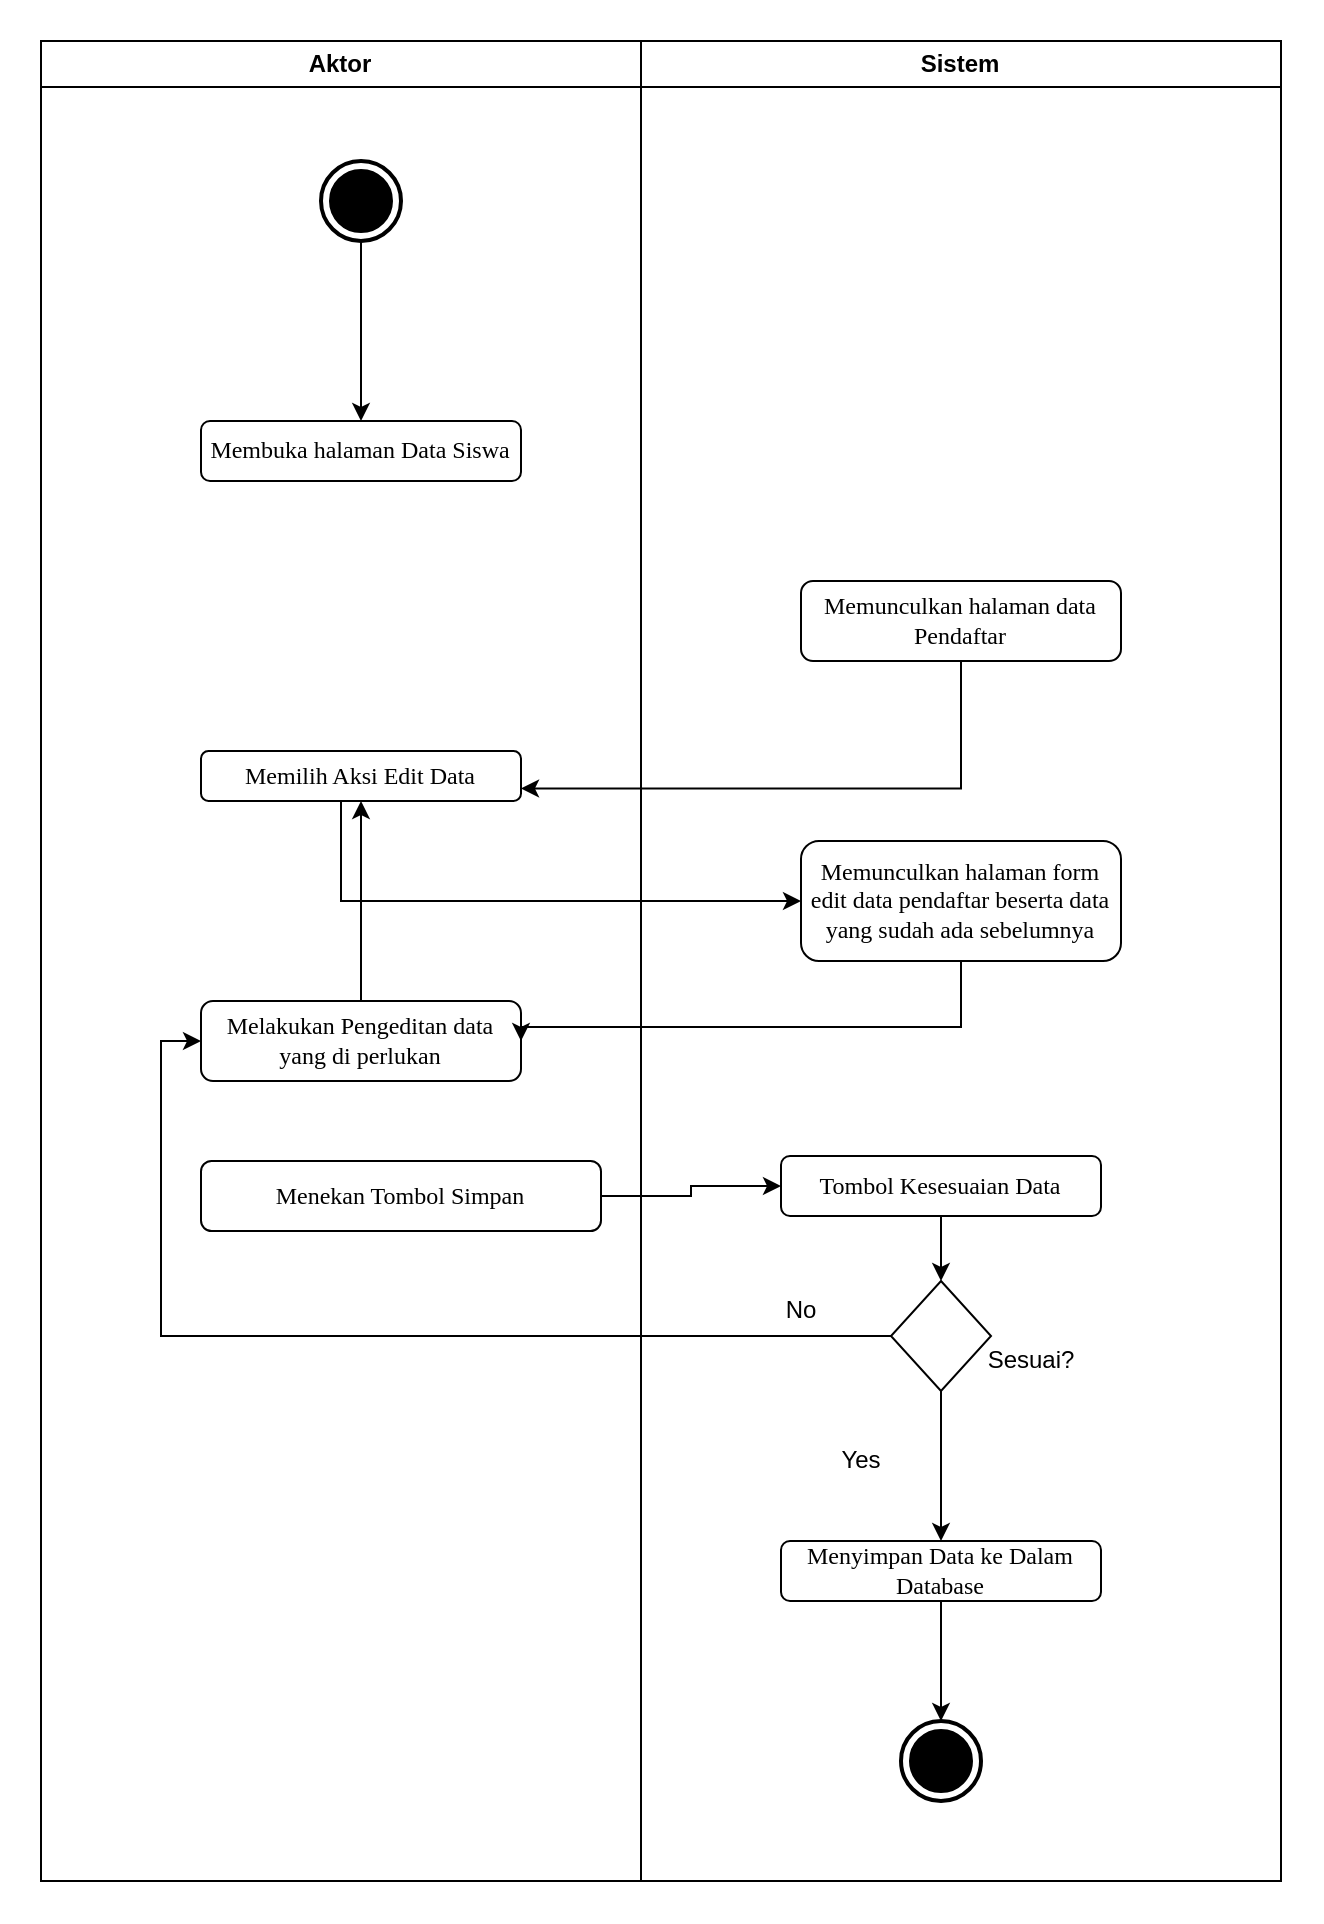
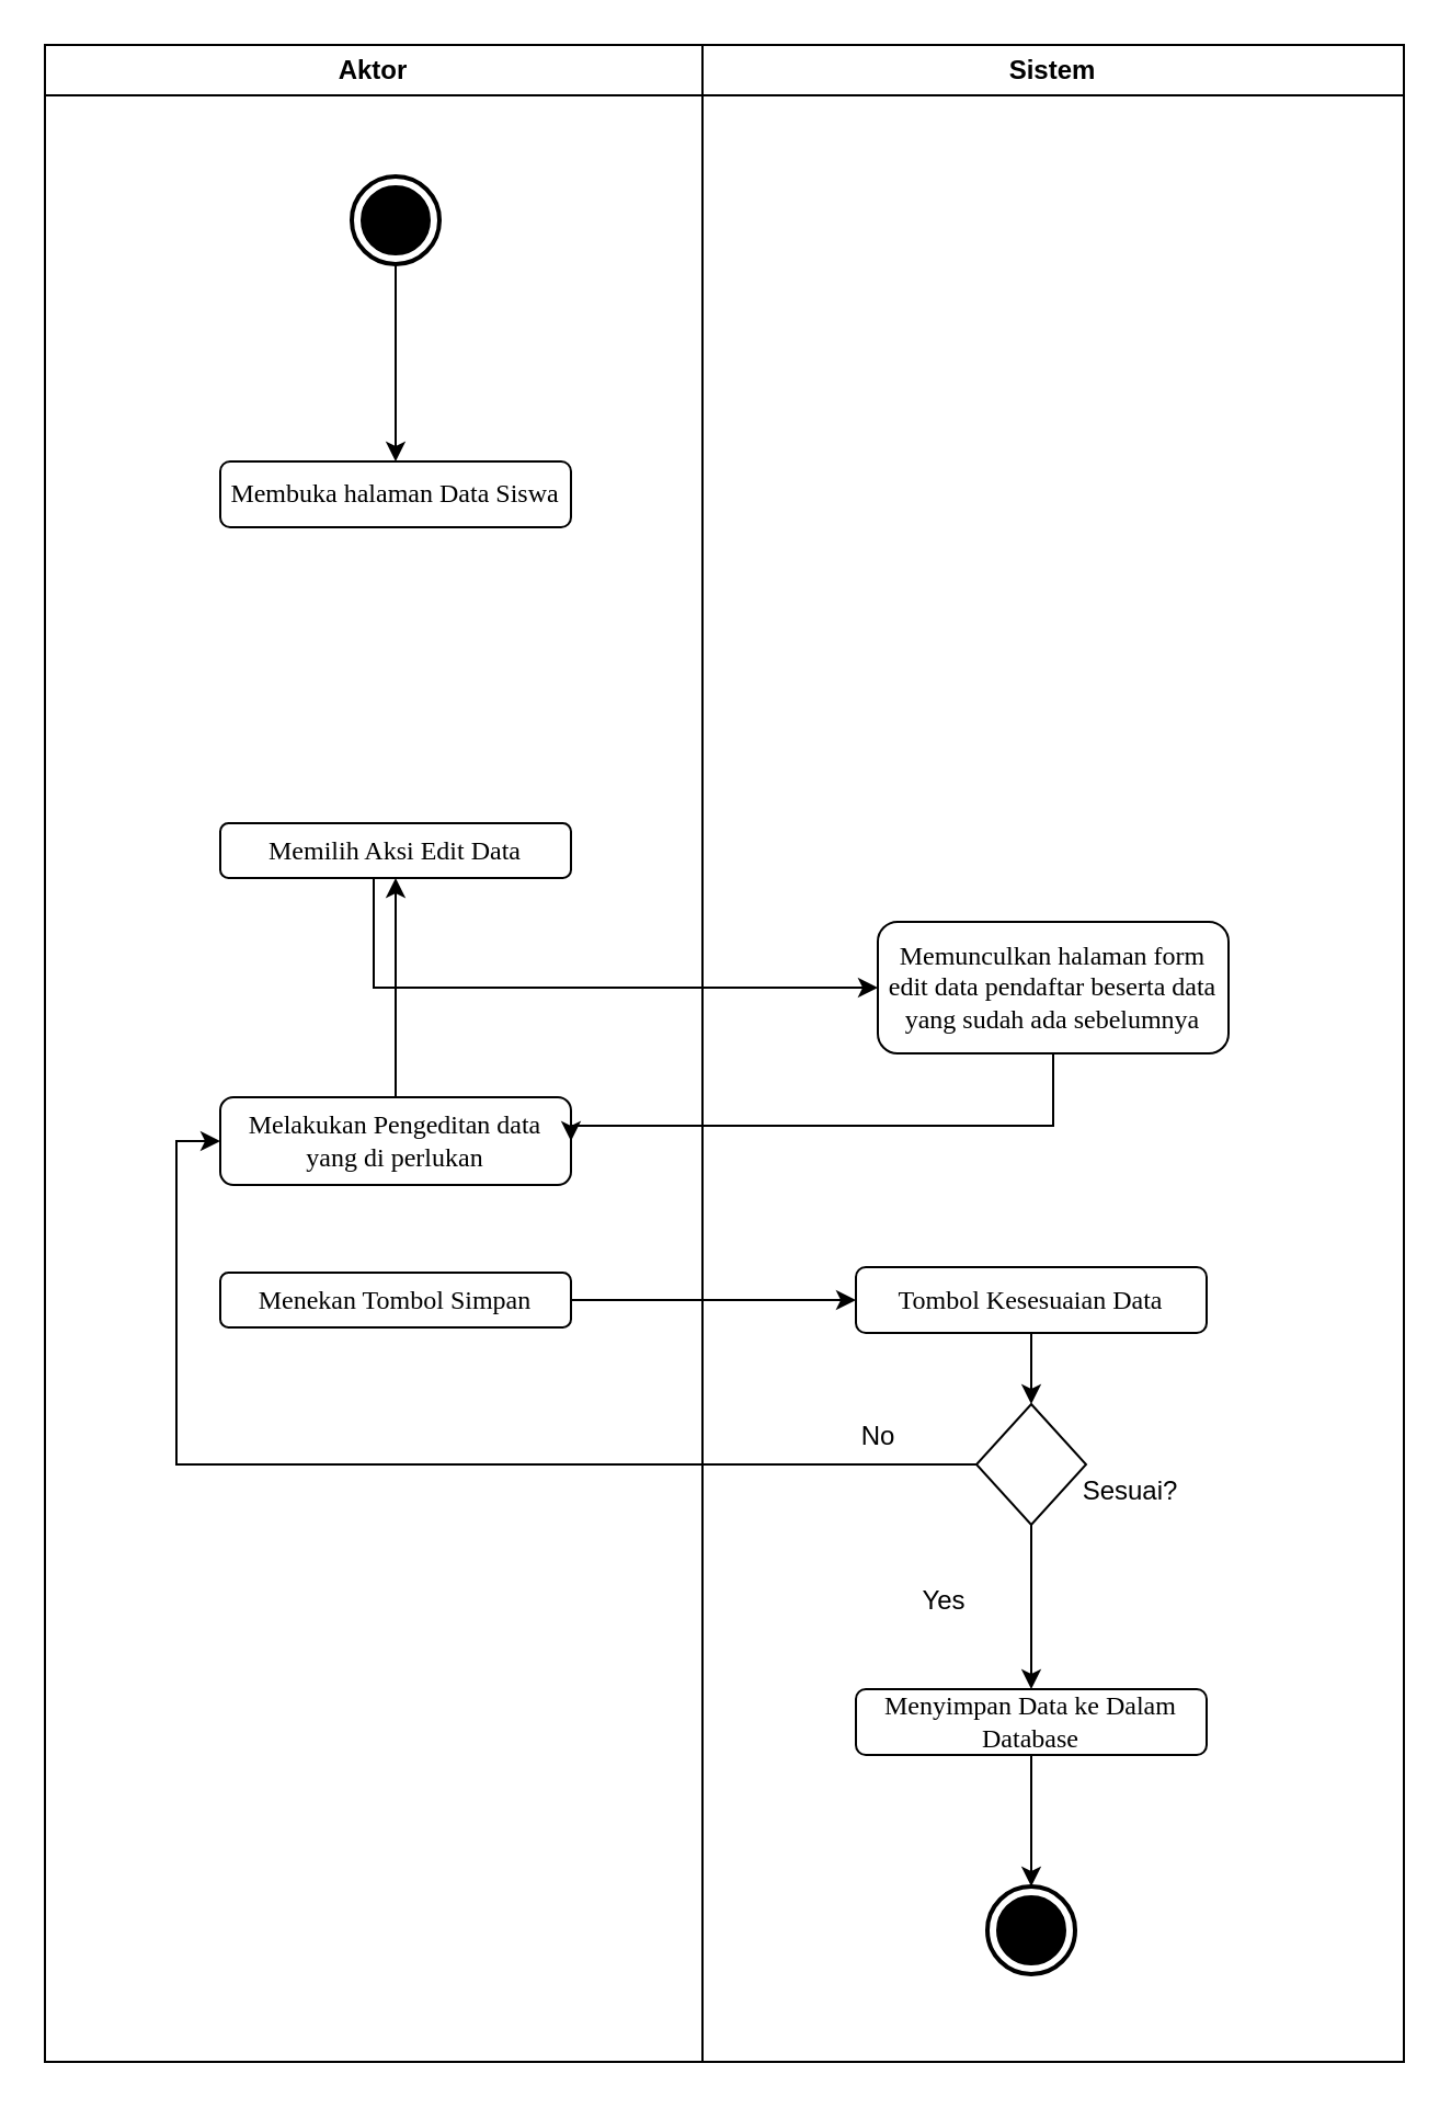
  <mxCell id="0" />
  <mxCell id="1" parent="0" />
  <mxCell id="2" value="Aktor" style="swimlane;whiteSpace=wrap;html=1;" vertex="1" parent="1"><mxGeometry x="20" y="20" width="300" height="920" as="geometry" /></mxCell>
  <mxCell id="3" style="edgeStyle=orthogonalEdgeStyle;rounded=0;orthogonalLoop=1;jettySize=auto;html=1;entryX=0.5;entryY=0;entryDx=0;entryDy=0;" edge="1" parent="2" source="4" target="5"><mxGeometry relative="1" as="geometry" /></mxCell>
  <mxCell id="4" value="" style="html=1;shape=mxgraph.sysml.actFinal;strokeWidth=2;verticalLabelPosition=bottom;verticalAlignment=top;" vertex="1" parent="2"><mxGeometry x="140" y="60" width="40" height="40" as="geometry" /></mxCell>
  <mxCell id="5" value="&lt;font face=&quot;Times New Roman&quot;&gt;Membuka halaman Data Siswa&lt;/font&gt;" style="shape=rect;html=1;rounded=1;whiteSpace=wrap;align=center;" vertex="1" parent="2"><mxGeometry x="80" y="190" width="160" height="30" as="geometry" /></mxCell>
  <mxCell id="6" value="&lt;font face=&quot;Times New Roman&quot;&gt;Memilih Aksi Edit Data&lt;/font&gt;" style="shape=rect;html=1;rounded=1;whiteSpace=wrap;align=center;" vertex="1" parent="2"><mxGeometry x="80" y="355" width="160" height="25" as="geometry" /></mxCell>
  <mxCell id="7" style="edgeStyle=orthogonalEdgeStyle;rounded=0;orthogonalLoop=1;jettySize=auto;html=1;" edge="1" parent="2" source="8" target="6"><mxGeometry relative="1" as="geometry" /></mxCell>
  <mxCell id="8" value="&lt;font face=&quot;Times New Roman&quot;&gt;Melakukan Pengeditan data yang di perlukan&lt;/font&gt;" style="shape=rect;html=1;rounded=1;whiteSpace=wrap;align=center;" vertex="1" parent="2"><mxGeometry x="80" y="480" width="160" height="40" as="geometry" /></mxCell>
- <mxCell id="9" value="&lt;font face=&quot;Times New Roman&quot;&gt;Menekan Tombol Simpan&lt;/font&gt;" style="shape=rect;html=1;rounded=1;whiteSpace=wrap;align=center;" vertex="1" parent="2"><mxGeometry x="80" y="560" width="200" height="35" as="geometry" /></mxCell>
+ <mxCell id="9" value="&lt;font face=&quot;Times New Roman&quot;&gt;Menekan Tombol Simpan&lt;/font&gt;" style="shape=rect;html=1;rounded=1;whiteSpace=wrap;align=center;" vertex="1" parent="2"><mxGeometry x="80" y="560" width="160" height="25" as="geometry" /></mxCell>
  <mxCell id="10" value="Sistem" style="swimlane;whiteSpace=wrap;html=1;" vertex="1" parent="1"><mxGeometry x="320" y="20" width="320" height="920" as="geometry" /></mxCell>
- <mxCell id="11" value="&lt;font face=&quot;Times New Roman&quot;&gt;Memunculkan halaman data Pendaftar&lt;/font&gt;" style="shape=rect;html=1;rounded=1;whiteSpace=wrap;align=center;" vertex="1" parent="10"><mxGeometry x="80" y="270" width="160" height="40" as="geometry" /></mxCell>
  <mxCell id="12" value="&lt;font face=&quot;Times New Roman&quot;&gt;Memunculkan halaman form edit data pendaftar beserta data yang sudah ada sebelumnya&lt;/font&gt;" style="shape=rect;html=1;rounded=1;whiteSpace=wrap;align=center;" vertex="1" parent="10"><mxGeometry x="80" y="400" width="160" height="60" as="geometry" /></mxCell>
  <mxCell id="13" style="edgeStyle=orthogonalEdgeStyle;rounded=0;orthogonalLoop=1;jettySize=auto;html=1;entryX=0.5;entryY=0;entryDx=0;entryDy=0;" edge="1" parent="10" source="14" target="16"><mxGeometry relative="1" as="geometry" /></mxCell>
  <mxCell id="14" value="&lt;font face=&quot;Times New Roman&quot;&gt;Tombol Kesesuaian Data&lt;/font&gt;" style="shape=rect;html=1;rounded=1;whiteSpace=wrap;align=center;" vertex="1" parent="10"><mxGeometry x="70" y="557.5" width="160" height="30" as="geometry" /></mxCell>
  <mxCell id="15" style="edgeStyle=orthogonalEdgeStyle;rounded=0;orthogonalLoop=1;jettySize=auto;html=1;entryX=0.5;entryY=0;entryDx=0;entryDy=0;" edge="1" parent="10" source="16" target="20"><mxGeometry relative="1" as="geometry" /></mxCell>
  <mxCell id="16" value="" style="rhombus;whiteSpace=wrap;html=1;" vertex="1" parent="10"><mxGeometry x="125" y="620" width="50" height="55" as="geometry" /></mxCell>
  <mxCell id="17" value="Sesuai?" style="text;html=1;align=center;verticalAlign=middle;resizable=0;points=[];autosize=1;strokeColor=none;fillColor=none;" vertex="1" parent="10"><mxGeometry x="160" y="645" width="70" height="30" as="geometry" /></mxCell>
  <mxCell id="18" value="No" style="text;html=1;align=center;verticalAlign=middle;resizable=0;points=[];autosize=1;strokeColor=none;fillColor=none;" vertex="1" parent="10"><mxGeometry x="60" y="620" width="40" height="30" as="geometry" /></mxCell>
  <mxCell id="19" style="edgeStyle=orthogonalEdgeStyle;rounded=0;orthogonalLoop=1;jettySize=auto;html=1;entryX=0.5;entryY=0;entryDx=0;entryDy=0;entryPerimeter=0;" edge="1" parent="10" source="20" target="22"><mxGeometry relative="1" as="geometry" /></mxCell>
  <mxCell id="20" value="&lt;font face=&quot;Times New Roman&quot;&gt;Menyimpan Data ke Dalam Database&lt;/font&gt;" style="shape=rect;html=1;rounded=1;whiteSpace=wrap;align=center;" vertex="1" parent="10"><mxGeometry x="70" y="750" width="160" height="30" as="geometry" /></mxCell>
  <mxCell id="21" value="Yes" style="text;html=1;align=center;verticalAlign=middle;resizable=0;points=[];autosize=1;strokeColor=none;fillColor=none;" vertex="1" parent="10"><mxGeometry x="90" y="695" width="40" height="30" as="geometry" /></mxCell>
  <mxCell id="22" value="" style="html=1;shape=mxgraph.sysml.actFinal;strokeWidth=2;verticalLabelPosition=bottom;verticalAlignment=top;" vertex="1" parent="10"><mxGeometry x="130" y="840" width="40" height="40" as="geometry" /></mxCell>
  <mxCell id="23" style="edgeStyle=orthogonalEdgeStyle;rounded=0;orthogonalLoop=1;jettySize=auto;html=1;entryX=0;entryY=0.5;entryDx=0;entryDy=0;" edge="1" parent="1" source="6" target="12"><mxGeometry relative="1" as="geometry"><Array as="points"><mxPoint x="170" y="450" /></Array></mxGeometry></mxCell>
- <mxCell id="24" style="edgeStyle=orthogonalEdgeStyle;rounded=0;orthogonalLoop=1;jettySize=auto;html=1;entryX=1;entryY=0.75;entryDx=0;entryDy=0;" edge="1" parent="1" source="11" target="6"><mxGeometry relative="1" as="geometry"><Array as="points"><mxPoint x="480" y="394" /></Array></mxGeometry></mxCell>
  <mxCell id="25" style="edgeStyle=orthogonalEdgeStyle;rounded=0;orthogonalLoop=1;jettySize=auto;html=1;entryX=1;entryY=0.5;entryDx=0;entryDy=0;" edge="1" parent="1" source="12" target="8"><mxGeometry relative="1" as="geometry"><Array as="points"><mxPoint x="480" y="513" /></Array></mxGeometry></mxCell>
  <mxCell id="26" style="edgeStyle=orthogonalEdgeStyle;rounded=0;orthogonalLoop=1;jettySize=auto;html=1;entryX=0;entryY=0.5;entryDx=0;entryDy=0;" edge="1" parent="1" source="9" target="14"><mxGeometry relative="1" as="geometry" /></mxCell>
  <mxCell id="27" style="edgeStyle=orthogonalEdgeStyle;rounded=0;orthogonalLoop=1;jettySize=auto;html=1;entryX=0;entryY=0.5;entryDx=0;entryDy=0;" edge="1" parent="1" source="16" target="8"><mxGeometry relative="1" as="geometry" /></mxCell>
